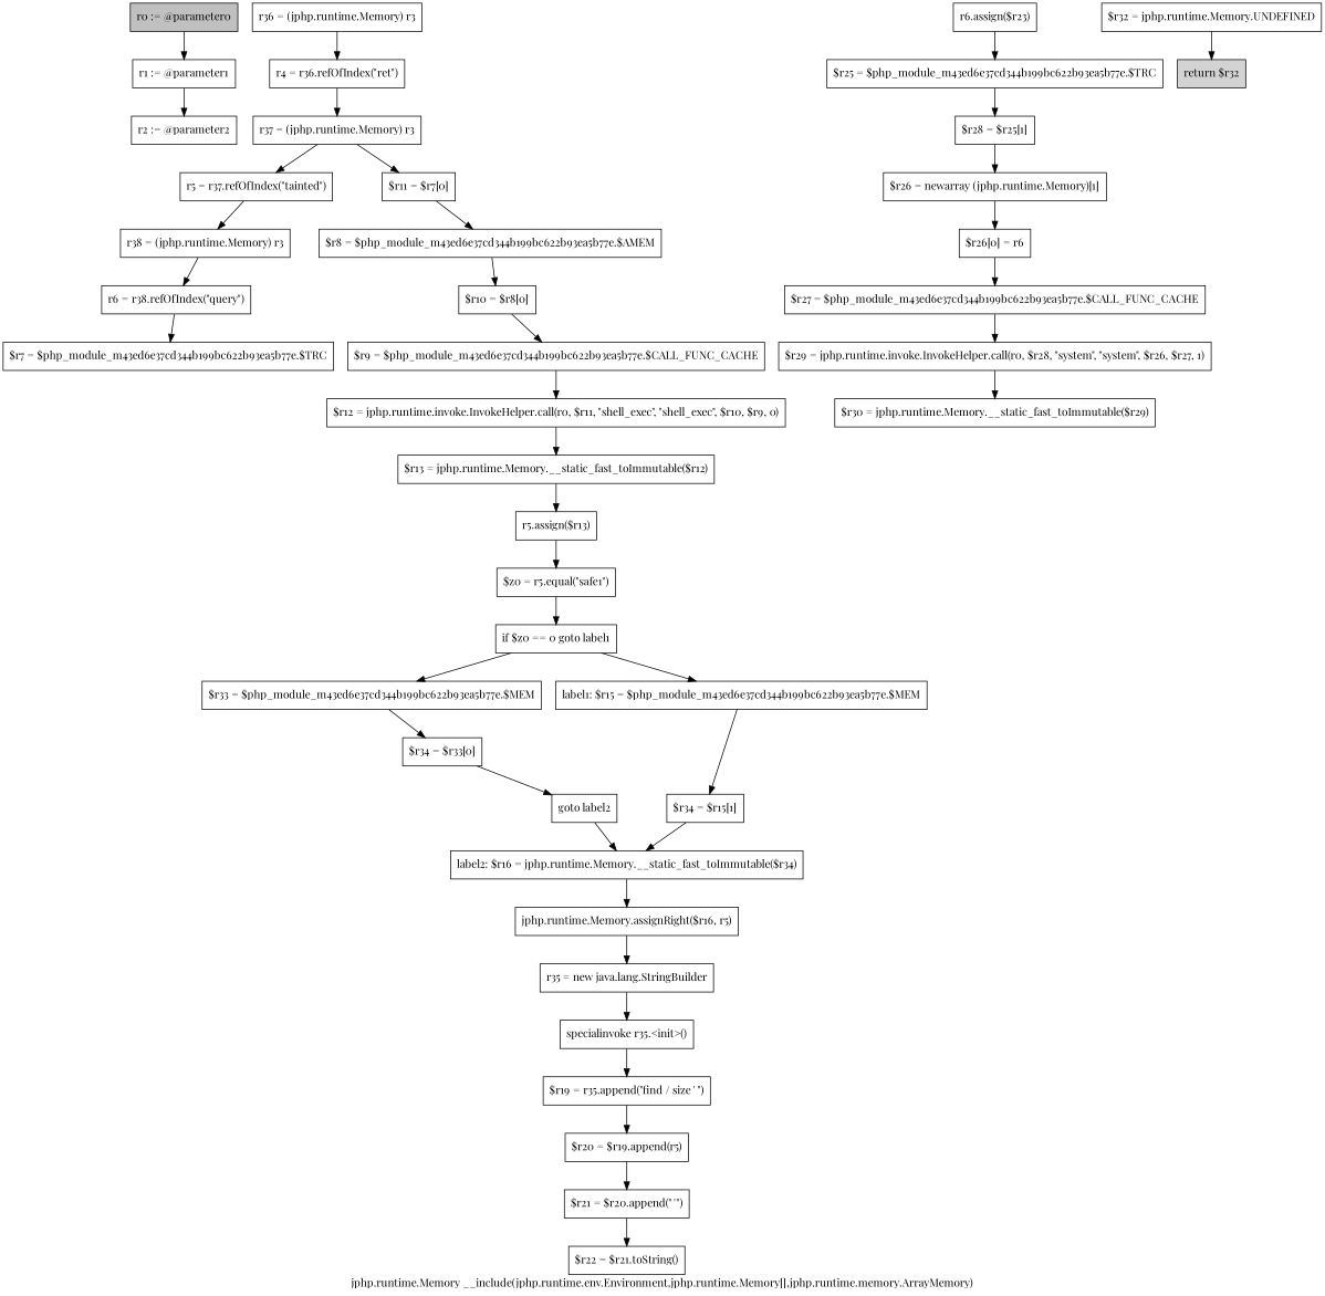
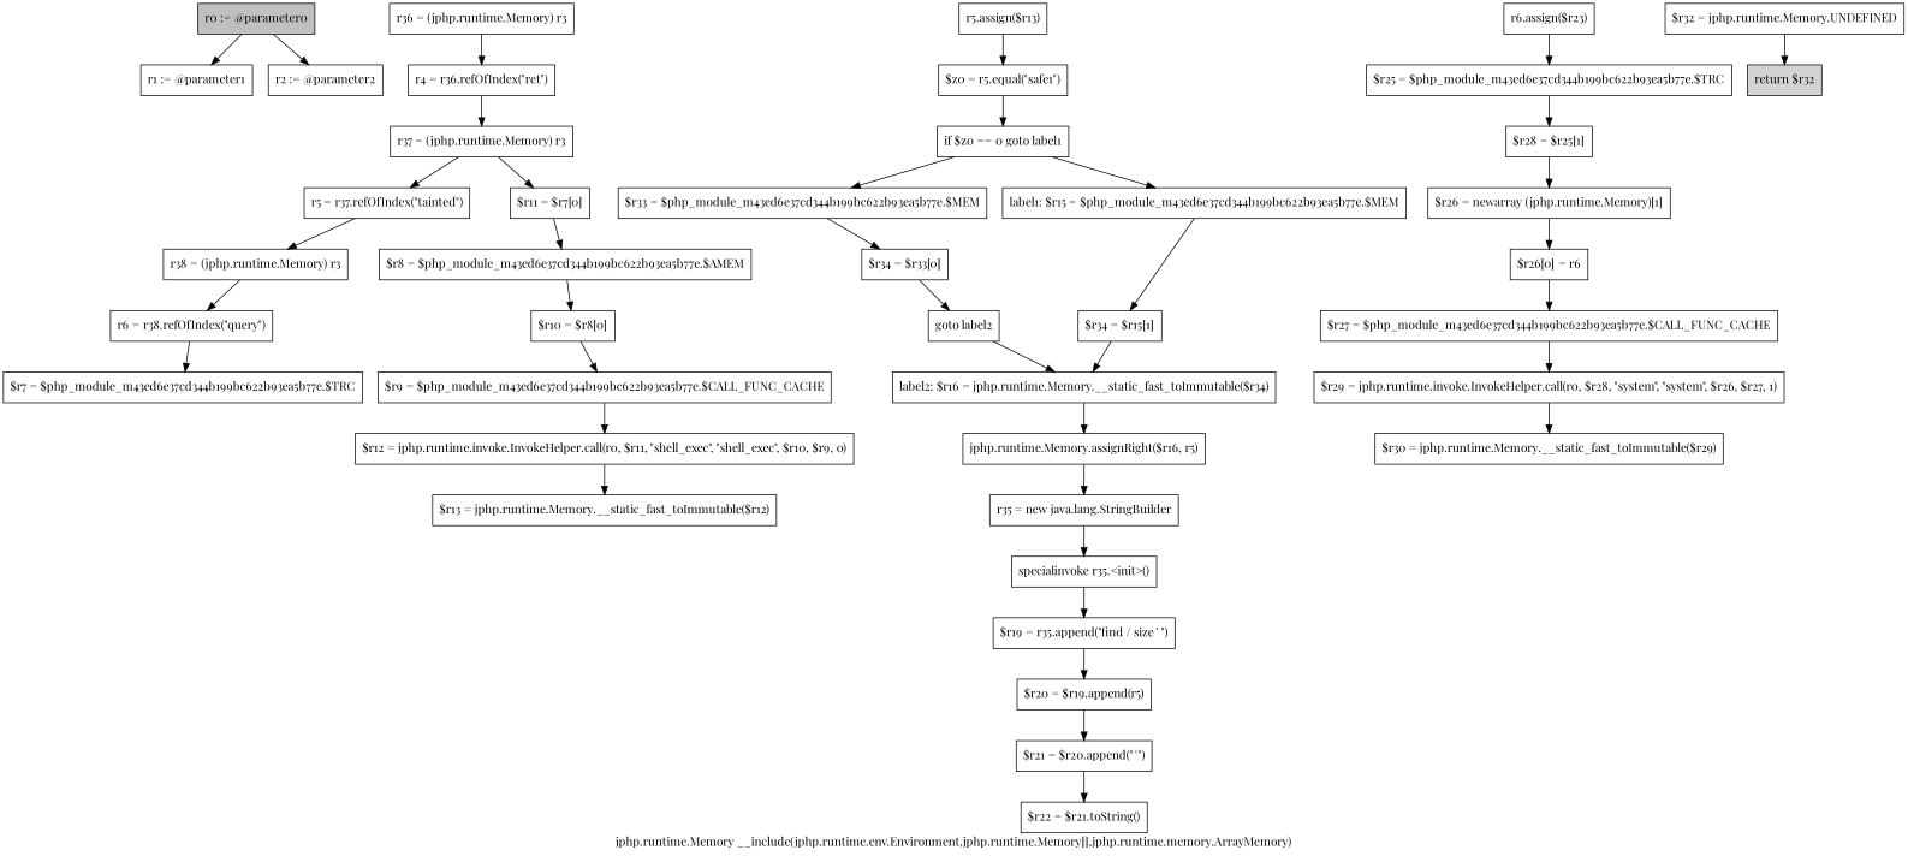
  digraph {
    fontname="Playfair Display"
    label="jphp.runtime.Memory __include(jphp.runtime.env.Environment,jphp.runtime.Memory[],jphp.runtime.memory.ArrayMemory)"
    node [fontname="Playfair Display" shape=box]
    edge [fontname="Playfair Display"]
    n1 [fillcolor=gray label="r0 := @parameter0" style=filled]
    n2 [label="r1 := @parameter1"]
    n3 [label="r2 := @parameter2"]
    n4 [label="r36 = (jphp.runtime.Memory) r3"]
    n5 [label="r4 = r36.refOfIndex(\"ret\")"]
    n6 [label="r37 = (jphp.runtime.Memory) r3"]
    n7 [label="r5 = r37.refOfIndex(\"tainted\")"]
    n8 [label="$r11 = $r7[0]"]
    n9 [label="r38 = (jphp.runtime.Memory) r3"]
    n10 [label="r6 = r38.refOfIndex(\"query\")"]
    n11 [label="$r7 = $php_module_m43ed6e37cd344b199bc622b93ea5b77e.$TRC"]
    n12 [label="$r8 = $php_module_m43ed6e37cd344b199bc622b93ea5b77e.$AMEM"]
    n13 [label="$r10 = $r8[0]"]
    n14 [label="$r9 = $php_module_m43ed6e37cd344b199bc622b93ea5b77e.$CALL_FUNC_CACHE"]
    n15 [label="$r12 = jphp.runtime.invoke.InvokeHelper.call(r0, $r11, \"shell_exec\", \"shell_exec\", $r10, $r9, 0)"]
    n16 [label="$r13 = jphp.runtime.Memory.__static_fast_toImmutable($r12)"]
    n17 [label="r5.assign($r13)"]
    n18 [label="$z0 = r5.equal(\"safe1\")"]
    n19 [label="if $z0 == 0 goto label1"]
    n20 [label="$r33 = $php_module_m43ed6e37cd344b199bc622b93ea5b77e.$MEM"]
    n21 [label="label1: $r15 = $php_module_m43ed6e37cd344b199bc622b93ea5b77e.$MEM"]
    n22 [label="$r34 = $r33[0]"]
    n23 [label="$r34 = $r15[1]"]
    n24 [label="goto label2"]
    n25 [label="label2: $r16 = jphp.runtime.Memory.__static_fast_toImmutable($r34)"]
    n26 [label="jphp.runtime.Memory.assignRight($r16, r5)"]
    n27 [label="r35 = new java.lang.StringBuilder"]
    n28 [label="specialinvoke r35.<init>()"]
    n29 [label="$r19 = r35.append(\"find / size \' \")"]
    n30 [label="$r20 = $r19.append(r5)"]
    n31 [label="$r21 = $r20.append(\" \'\")"]
    n32 [label="$r22 = $r21.toString()"]
    n33 [label="r6.assign($r23)"]
    n34 [label="$r25 = $php_module_m43ed6e37cd344b199bc622b93ea5b77e.$TRC"]
    n35 [label="$r28 = $r25[1]"]
    n36 [label="$r26 = newarray (jphp.runtime.Memory)[1]"]
    n37 [label="$r26[0] = r6"]
    n38 [label="$r27 = $php_module_m43ed6e37cd344b199bc622b93ea5b77e.$CALL_FUNC_CACHE"]
    n39 [label="$r29 = jphp.runtime.invoke.InvokeHelper.call(r0, $r28, \"system\", \"system\", $r26, $r27, 1)"]
    n40 [label="$r30 = jphp.runtime.Memory.__static_fast_toImmutable($r29)"]
    n41 [label="$r32 = jphp.runtime.Memory.UNDEFINED"]
    n42 [fillcolor=lightgray label="return $r32" style=filled]
    n1 -> n2
-   n2 -> n3
+   n1 -> n3
    n4 -> n5
    n5 -> n6
    n6 -> n7
    n6 -> n8
    n7 -> n9
    n8 -> n12
    n9 -> n10
    n10 -> n11
    n12 -> n13
    n13 -> n14
    n14 -> n15
    n15 -> n16
-   n16 -> n17
    n17 -> n18
    n18 -> n19
    n19 -> n20
    n19 -> n21
    n20 -> n22
    n21 -> n23
    n22 -> n24
    n23 -> n25
    n24 -> n25
    n25 -> n26
    n26 -> n27
    n27 -> n28
    n28 -> n29
    n29 -> n30
    n30 -> n31
    n31 -> n32
    n33 -> n34
    n34 -> n35
    n35 -> n36
    n36 -> n37
    n37 -> n38
    n38 -> n39
    n39 -> n40
    n41 -> n42
  }
